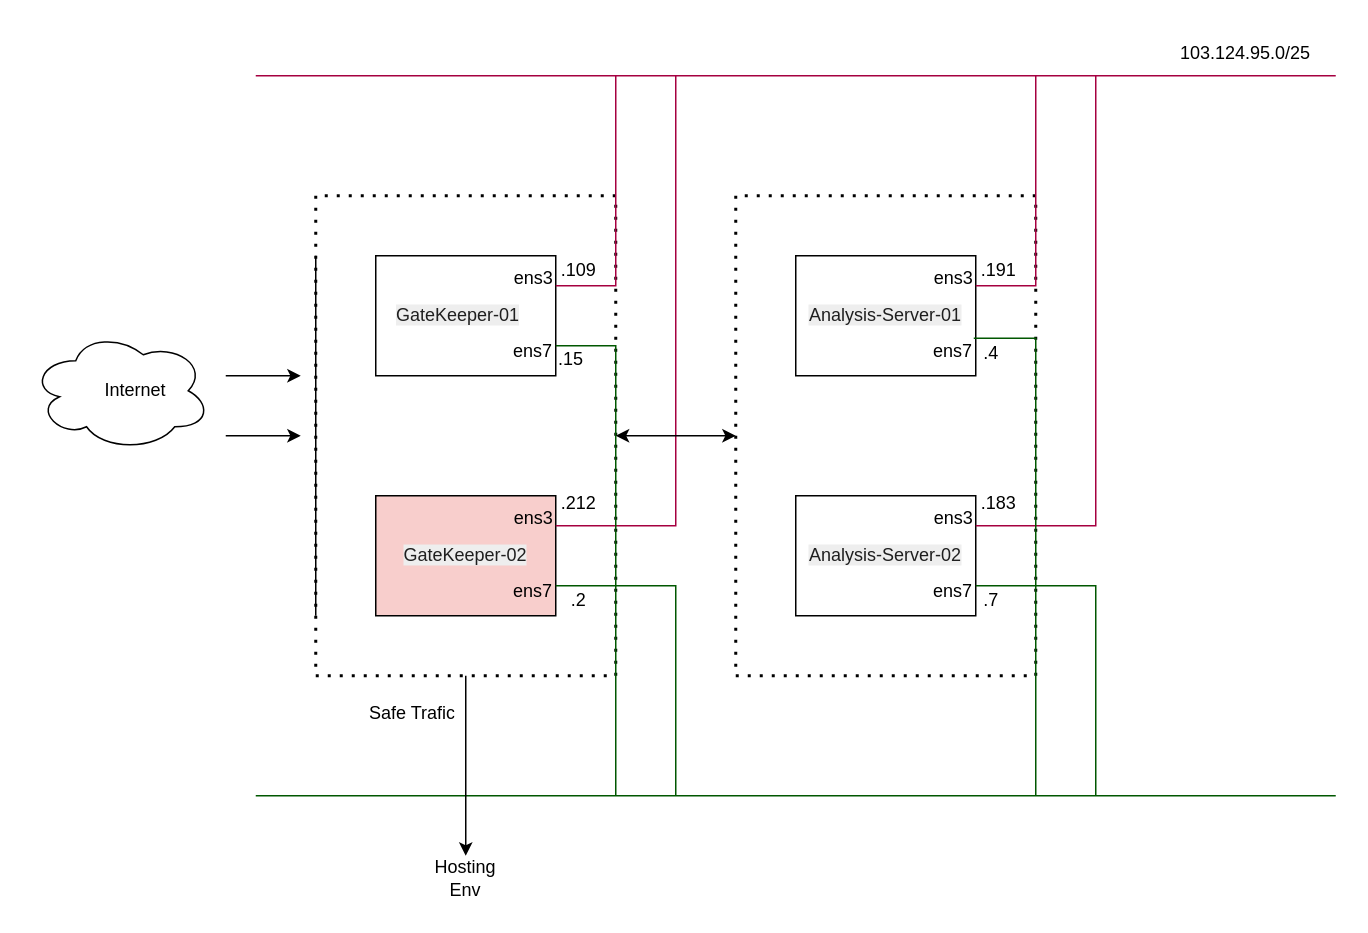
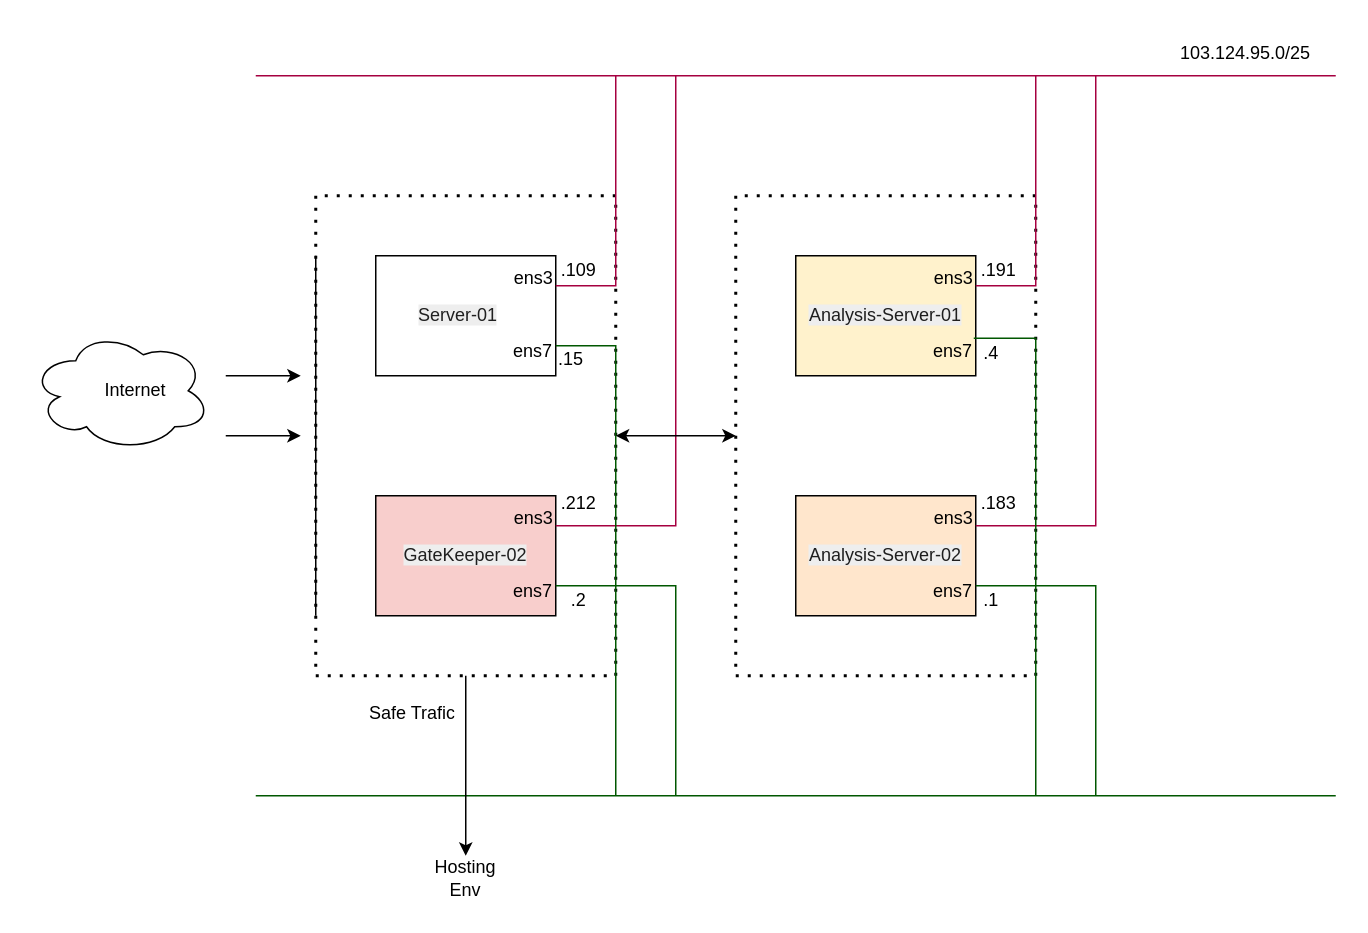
  <mxCell id="0" />
  <mxCell id="1" parent="0" />
  <mxCell id="2" value="" style="rounded=0;whiteSpace=wrap;html=1;" parent="1" vertex="1"><mxGeometry x="250" y="170" width="120" height="80" as="geometry" /></mxCell>
  <mxCell id="3" value="&lt;span style=&quot;color: rgba(0, 0, 0, 0.87); font-family: Proxima, sans-serif; text-align: start; background-color: rgb(238, 238, 238);&quot;&gt;&lt;font style=&quot;font-size: 12px;&quot;&gt;GateKeeper-02&lt;/font&gt;&lt;/span&gt;" style="rounded=0;whiteSpace=wrap;html=1;fillColor=#f8cecc;" parent="1" vertex="1"><mxGeometry x="250" y="330" width="120" height="80" as="geometry" /></mxCell>
- <mxCell id="4" value="&lt;span style=&quot;color: rgba(0, 0, 0, 0.87); font-family: Proxima, sans-serif; text-align: start; background-color: rgb(238, 238, 238);&quot;&gt;&lt;font style=&quot;font-size: 12px;&quot;&gt;Analysis-Server-01&lt;/font&gt;&lt;/span&gt;" style="rounded=0;whiteSpace=wrap;html=1;" parent="1" vertex="1"><mxGeometry x="530" y="170" width="120" height="80" as="geometry" /></mxCell>
- <mxCell id="5" value="&lt;span style=&quot;color: rgba(0, 0, 0, 0.87); font-family: Proxima, sans-serif; text-align: start; background-color: rgb(238, 238, 238);&quot;&gt;&lt;font style=&quot;font-size: 12px;&quot;&gt;Analysis-Server-02&lt;/font&gt;&lt;/span&gt;" style="rounded=0;whiteSpace=wrap;html=1;" parent="1" vertex="1"><mxGeometry x="530" y="330" width="120" height="80" as="geometry" /></mxCell>
+ <mxCell id="4" value="&lt;span style=&quot;color: rgba(0, 0, 0, 0.87); font-family: Proxima, sans-serif; text-align: start; background-color: rgb(238, 238, 238);&quot;&gt;&lt;font style=&quot;font-size: 12px;&quot;&gt;Analysis-Server-01&lt;/font&gt;&lt;/span&gt;" style="rounded=0;whiteSpace=wrap;html=1;fillColor=#fff2cc;" parent="1" vertex="1"><mxGeometry x="530" y="170" width="120" height="80" as="geometry" /></mxCell>
+ <mxCell id="5" value="&lt;span style=&quot;color: rgba(0, 0, 0, 0.87); font-family: Proxima, sans-serif; text-align: start; background-color: rgb(238, 238, 238);&quot;&gt;&lt;font style=&quot;font-size: 12px;&quot;&gt;Analysis-Server-02&lt;/font&gt;&lt;/span&gt;" style="rounded=0;whiteSpace=wrap;html=1;fillColor=#ffe6cc;" parent="1" vertex="1"><mxGeometry x="530" y="330" width="120" height="80" as="geometry" /></mxCell>
  <mxCell id="6" value="" style="endArrow=none;dashed=1;html=1;dashPattern=1 3;strokeWidth=2;rounded=0;" parent="1" edge="1"><mxGeometry width="50" height="50" relative="1" as="geometry"><mxPoint x="410" y="130" as="sourcePoint" /><mxPoint x="210" y="130" as="targetPoint" /></mxGeometry></mxCell>
  <mxCell id="7" value="" style="endArrow=none;dashed=1;html=1;dashPattern=1 3;strokeWidth=2;rounded=0;" parent="1" edge="1"><mxGeometry width="50" height="50" relative="1" as="geometry"><mxPoint x="210" y="130" as="sourcePoint" /><mxPoint x="410" y="130" as="targetPoint" /><Array as="points"><mxPoint x="210" y="450" /><mxPoint x="410" y="450" /></Array></mxGeometry></mxCell>
  <mxCell id="8" value="" style="endArrow=none;dashed=1;html=1;dashPattern=1 3;strokeWidth=2;rounded=0;" parent="1" edge="1"><mxGeometry width="50" height="50" relative="1" as="geometry"><mxPoint x="490" y="130" as="sourcePoint" /><mxPoint x="490" y="130" as="targetPoint" /><Array as="points"><mxPoint x="490" y="450" /><mxPoint x="690" y="450" /><mxPoint x="690" y="130" /></Array></mxGeometry></mxCell>
  <mxCell id="9" value="" style="endArrow=none;html=1;rounded=0;fillColor=#d80073;strokeColor=#A50040;" parent="1" edge="1"><mxGeometry width="50" height="50" relative="1" as="geometry"><mxPoint x="170" y="50" as="sourcePoint" /><mxPoint x="890" y="50" as="targetPoint" /></mxGeometry></mxCell>
  <mxCell id="10" value="" style="endArrow=none;html=1;rounded=0;fillColor=#008a00;strokeColor=#005700;" parent="1" edge="1"><mxGeometry width="50" height="50" relative="1" as="geometry"><mxPoint x="170" y="530" as="sourcePoint" /><mxPoint x="890" y="530" as="targetPoint" /></mxGeometry></mxCell>
  <mxCell id="11" value="" style="endArrow=none;html=1;rounded=0;entryX=1;entryY=0.25;entryDx=0;entryDy=0;fillColor=#d80073;strokeColor=#A50040;" parent="1" target="2" edge="1"><mxGeometry width="50" height="50" relative="1" as="geometry"><mxPoint x="410" y="50" as="sourcePoint" /><mxPoint x="580" y="280" as="targetPoint" /><Array as="points"><mxPoint x="410" y="190" /></Array></mxGeometry></mxCell>
  <mxCell id="12" value="" style="endArrow=none;html=1;rounded=0;exitX=1;exitY=0.25;exitDx=0;exitDy=0;fillColor=#d80073;strokeColor=#A50040;" parent="1" source="4" edge="1"><mxGeometry width="50" height="50" relative="1" as="geometry"><mxPoint x="530" y="330" as="sourcePoint" /><mxPoint x="690" y="50" as="targetPoint" /><Array as="points"><mxPoint x="690" y="190" /></Array></mxGeometry></mxCell>
  <mxCell id="13" value="" style="endArrow=none;html=1;rounded=0;exitX=1;exitY=0.25;exitDx=0;exitDy=0;fillColor=#d80073;strokeColor=#A50040;" parent="1" source="3" edge="1"><mxGeometry width="50" height="50" relative="1" as="geometry"><mxPoint x="530" y="330" as="sourcePoint" /><mxPoint x="450" y="50" as="targetPoint" /><Array as="points"><mxPoint x="450" y="350" /></Array></mxGeometry></mxCell>
  <mxCell id="14" value="" style="endArrow=none;html=1;rounded=0;exitX=1;exitY=0.25;exitDx=0;exitDy=0;fillColor=#d80073;strokeColor=#A50040;" parent="1" source="5" edge="1"><mxGeometry width="50" height="50" relative="1" as="geometry"><mxPoint x="530" y="330" as="sourcePoint" /><mxPoint x="730" y="50" as="targetPoint" /><Array as="points"><mxPoint x="730" y="350" /></Array></mxGeometry></mxCell>
  <mxCell id="15" value="" style="endArrow=none;html=1;rounded=0;entryX=1;entryY=0.75;entryDx=0;entryDy=0;fillColor=#008a00;strokeColor=#005700;" parent="1" target="2" edge="1"><mxGeometry width="50" height="50" relative="1" as="geometry"><mxPoint x="410" y="530" as="sourcePoint" /><mxPoint x="580" y="350" as="targetPoint" /><Array as="points"><mxPoint x="410" y="230" /></Array></mxGeometry></mxCell>
  <mxCell id="16" value="" style="endArrow=none;html=1;rounded=0;exitX=1;exitY=0.75;exitDx=0;exitDy=0;fillColor=#008a00;strokeColor=#005700;" parent="1" source="3" edge="1"><mxGeometry width="50" height="50" relative="1" as="geometry"><mxPoint x="530" y="400" as="sourcePoint" /><mxPoint x="450" y="530" as="targetPoint" /><Array as="points"><mxPoint x="450" y="390" /></Array></mxGeometry></mxCell>
  <mxCell id="17" value="" style="endArrow=none;html=1;rounded=0;entryX=0.989;entryY=0.688;entryDx=0;entryDy=0;entryPerimeter=0;fillColor=#008a00;strokeColor=#005700;" parent="1" target="4" edge="1"><mxGeometry width="50" height="50" relative="1" as="geometry"><mxPoint x="690" y="530" as="sourcePoint" /><mxPoint x="580" y="350" as="targetPoint" /><Array as="points"><mxPoint x="690" y="225" /></Array></mxGeometry></mxCell>
  <mxCell id="18" value="" style="endArrow=none;html=1;rounded=0;entryX=1;entryY=0.75;entryDx=0;entryDy=0;fillColor=#008a00;strokeColor=#005700;" parent="1" target="5" edge="1"><mxGeometry width="50" height="50" relative="1" as="geometry"><mxPoint x="730" y="530" as="sourcePoint" /><mxPoint x="580" y="350" as="targetPoint" /><Array as="points"><mxPoint x="730" y="390" /></Array></mxGeometry></mxCell>
  <mxCell id="19" value="" style="endArrow=none;html=1;rounded=0;" parent="1" edge="1"><mxGeometry width="50" height="50" relative="1" as="geometry"><mxPoint x="210" y="410" as="sourcePoint" /><mxPoint x="210" y="170" as="targetPoint" /></mxGeometry></mxCell>
  <mxCell id="20" value="" style="ellipse;shape=cloud;whiteSpace=wrap;html=1;" parent="1" vertex="1"><mxGeometry x="20" y="220" width="120" height="80" as="geometry" /></mxCell>
  <mxCell id="21" value="" style="endArrow=classic;html=1;rounded=0;" parent="1" edge="1"><mxGeometry width="50" height="50" relative="1" as="geometry"><mxPoint x="150" y="250" as="sourcePoint" /><mxPoint x="200" y="250" as="targetPoint" /></mxGeometry></mxCell>
  <mxCell id="22" value="" style="endArrow=classic;html=1;rounded=0;" parent="1" edge="1"><mxGeometry width="50" height="50" relative="1" as="geometry"><mxPoint x="150" y="290" as="sourcePoint" /><mxPoint x="200" y="290" as="targetPoint" /></mxGeometry></mxCell>
  <mxCell id="23" value="103.124.95.0/25" style="text;html=1;align=center;verticalAlign=middle;whiteSpace=wrap;rounded=0;" parent="1" vertex="1"><mxGeometry x="800" y="20" width="60" height="30" as="geometry" /></mxCell>
- <mxCell id="24" value="&lt;span style=&quot;color: rgba(0, 0, 0, 0.87); font-family: Proxima, sans-serif; text-align: start; background-color: rgb(238, 238, 238);&quot;&gt;GateKeeper-01&lt;/span&gt;" style="text;html=1;align=center;verticalAlign=middle;whiteSpace=wrap;rounded=0;" parent="1" vertex="1"><mxGeometry x="260" y="195" width="90" height="30" as="geometry" /></mxCell>
+ <mxCell id="24" value="&lt;span style=&quot;color: rgba(0, 0, 0, 0.87); font-family: Proxima, sans-serif; text-align: start; background-color: rgb(238, 238, 238);&quot;&gt;Server-01&lt;/span&gt;" style="text;html=1;align=center;verticalAlign=middle;whiteSpace=wrap;rounded=0;" parent="1" vertex="1"><mxGeometry x="260" y="195" width="90" height="30" as="geometry" /></mxCell>
  <mxCell id="25" value="Internet" style="text;html=1;align=center;verticalAlign=middle;whiteSpace=wrap;rounded=0;" parent="1" vertex="1"><mxGeometry x="60" y="245" width="60" height="30" as="geometry" /></mxCell>
  <mxCell id="26" value="ens3" style="text;html=1;align=center;verticalAlign=middle;resizable=0;points=[];autosize=1;strokeColor=none;fillColor=none;rotation=0;" parent="1" vertex="1"><mxGeometry x="330" y="170" width="50" height="30" as="geometry" /></mxCell>
  <mxCell id="27" value="ens7" style="text;whiteSpace=wrap;html=1;" parent="1" vertex="1"><mxGeometry x="340" y="220" width="60" height="40" as="geometry" /></mxCell>
  <mxCell id="28" value="ens3" style="text;html=1;align=center;verticalAlign=middle;resizable=0;points=[];autosize=1;strokeColor=none;fillColor=none;" parent="1" vertex="1"><mxGeometry x="330" y="330" width="50" height="30" as="geometry" /></mxCell>
  <mxCell id="29" value="ens3" style="text;html=1;align=center;verticalAlign=middle;resizable=0;points=[];autosize=1;strokeColor=none;fillColor=none;" parent="1" vertex="1"><mxGeometry x="610" y="170" width="50" height="30" as="geometry" /></mxCell>
  <mxCell id="30" value="ens3" style="text;html=1;align=center;verticalAlign=middle;resizable=0;points=[];autosize=1;strokeColor=none;fillColor=none;" parent="1" vertex="1"><mxGeometry x="610" y="330" width="50" height="30" as="geometry" /></mxCell>
  <mxCell id="31" value="ens7" style="text;whiteSpace=wrap;html=1;" parent="1" vertex="1"><mxGeometry x="340" y="380" width="60" height="40" as="geometry" /></mxCell>
  <mxCell id="32" value="ens7" style="text;whiteSpace=wrap;html=1;" parent="1" vertex="1"><mxGeometry x="620" y="220" width="60" height="40" as="geometry" /></mxCell>
  <mxCell id="33" value="ens7" style="text;whiteSpace=wrap;html=1;" parent="1" vertex="1"><mxGeometry x="620" y="380" width="60" height="40" as="geometry" /></mxCell>
  <mxCell id="34" value="" style="endArrow=classic;startArrow=classic;html=1;rounded=0;" parent="1" edge="1"><mxGeometry width="50" height="50" relative="1" as="geometry"><mxPoint x="410" y="290" as="sourcePoint" /><mxPoint x="490" y="290" as="targetPoint" /></mxGeometry></mxCell>
  <mxCell id="35" value="" style="endArrow=classic;html=1;rounded=0;" parent="1" edge="1"><mxGeometry width="50" height="50" relative="1" as="geometry"><mxPoint x="310" y="450" as="sourcePoint" /><mxPoint x="310" y="570" as="targetPoint" /></mxGeometry></mxCell>
  <mxCell id="36" value="Safe Trafic" style="text;strokeColor=none;fillColor=none;align=left;verticalAlign=middle;spacingLeft=4;spacingRight=4;overflow=hidden;points=[[0,0.5],[1,0.5]];portConstraint=eastwest;rotatable=0;whiteSpace=wrap;html=1;" parent="1" vertex="1"><mxGeometry x="240" y="460" width="80" height="30" as="geometry" /></mxCell>
  <mxCell id="37" value="Hosting Env" style="text;html=1;align=center;verticalAlign=middle;whiteSpace=wrap;rounded=0;" parent="1" vertex="1"><mxGeometry x="280" y="570" width="60" height="30" as="geometry" /></mxCell>
  <mxCell id="38" value=".109" style="text;html=1;align=center;verticalAlign=middle;resizable=0;points=[];autosize=1;strokeColor=none;fillColor=none;rotation=0;" vertex="1" parent="1"><mxGeometry x="360" y="165" width="50" height="30" as="geometry" /></mxCell>
  <mxCell id="39" value=".212" style="text;html=1;align=center;verticalAlign=middle;resizable=0;points=[];autosize=1;strokeColor=none;fillColor=none;rotation=0;" vertex="1" parent="1"><mxGeometry x="360" y="320" width="50" height="30" as="geometry" /></mxCell>
  <mxCell id="40" value=".191" style="text;html=1;align=center;verticalAlign=middle;resizable=0;points=[];autosize=1;strokeColor=none;fillColor=none;rotation=0;" vertex="1" parent="1"><mxGeometry x="640" y="165" width="50" height="30" as="geometry" /></mxCell>
  <mxCell id="41" value=".183" style="text;html=1;align=center;verticalAlign=middle;resizable=0;points=[];autosize=1;strokeColor=none;fillColor=none;rotation=0;" vertex="1" parent="1"><mxGeometry x="640" y="320" width="50" height="30" as="geometry" /></mxCell>
  <mxCell id="42" value=".15" style="text;whiteSpace=wrap;html=1;rotation=0;" vertex="1" parent="1"><mxGeometry x="370" y="225" width="60" height="40" as="geometry" /></mxCell>
  <mxCell id="43" value=".2" style="text;html=1;align=center;verticalAlign=middle;resizable=0;points=[];autosize=1;strokeColor=none;fillColor=none;" vertex="1" parent="1"><mxGeometry x="370" y="385" width="30" height="30" as="geometry" /></mxCell>
  <mxCell id="44" value=".4" style="text;html=1;align=center;verticalAlign=middle;resizable=0;points=[];autosize=1;strokeColor=none;fillColor=none;" vertex="1" parent="1"><mxGeometry x="645" y="220" width="30" height="30" as="geometry" /></mxCell>
- <mxCell id="45" value=".7" style="text;html=1;align=center;verticalAlign=middle;resizable=0;points=[];autosize=1;strokeColor=none;fillColor=none;" vertex="1" parent="1"><mxGeometry x="645" y="385" width="30" height="30" as="geometry" /></mxCell>
+ <mxCell id="45" value=".1" style="text;html=1;align=center;verticalAlign=middle;resizable=0;points=[];autosize=1;strokeColor=none;fillColor=none;" vertex="1" parent="1"><mxGeometry x="645" y="385" width="30" height="30" as="geometry" /></mxCell>
